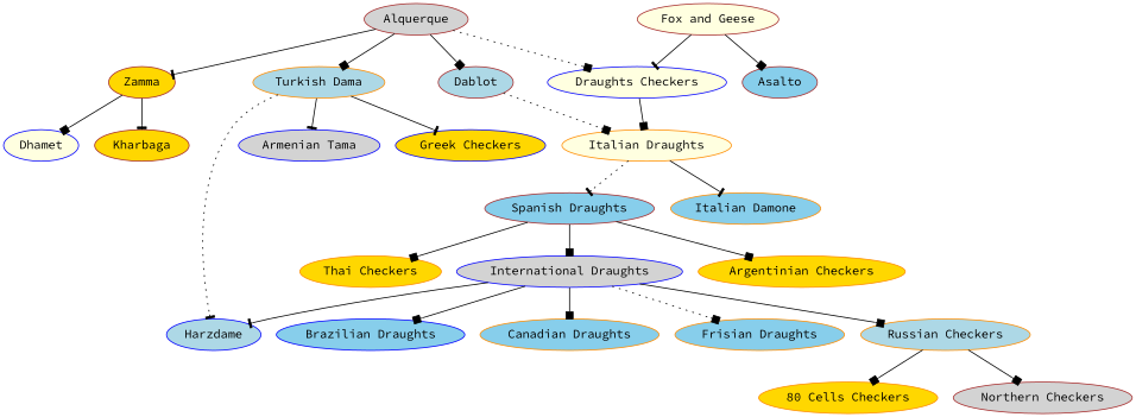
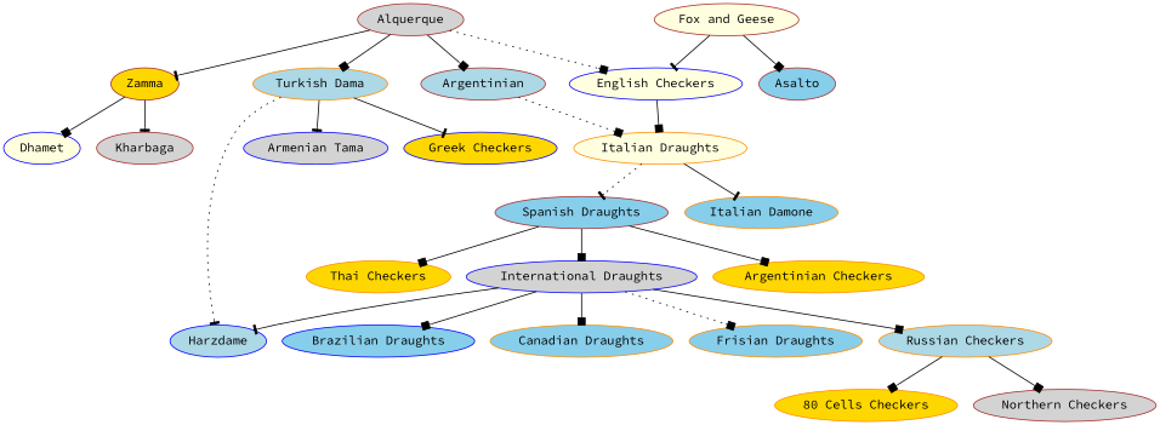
  digraph {
    fontname="Source Code Pro"
    node [color=darkorange fillcolor=skyblue fontname="Source Code Pro" style=filled]
    edge [arrowhead=box fontname="Source Code Pro"]
    Alquerque [color=brown fillcolor=lightgrey]
    Zamma [color=brown fillcolor=gold]
-   Dablot [color=brown fillcolor=lightblue]
+   Dablot [color=brown fillcolor=lightblue label=Argentinian]
    "Turkish Dama" [fillcolor=lightblue]
-   "English Checkers" [color=blue fillcolor=lightyellow label="Draughts Checkers"]
+   "English Checkers" [color=blue fillcolor=lightyellow]
    Dhamet [color=blue fillcolor=lightyellow]
-   Kharbaga [color=brown fillcolor=gold]
+   Kharbaga [color=brown fillcolor=lightgrey]
    "Italian Draughts" [fillcolor=lightyellow]
    "Armenian Tama" [color=blue fillcolor=lightgrey]
    "Greek Checkers" [color=blue fillcolor=gold]
    Harzdame [color=blue fillcolor=lightblue]
    "Italian Damone"
    "Spanish Draughts" [color=brown]
    "Fox and Geese" [color=brown fillcolor=lightyellow]
    Asalto [color=brown]
    "Argentinian Checkers" [fillcolor=gold]
    "Thai Checkers" [fillcolor=gold]
    "International Draughts" [color=blue fillcolor=lightgrey]
    "Russian Checkers" [fillcolor=lightblue]
    "Brazilian Draughts" [color=blue]
    "Canadian Draughts"
    "Frisian Draughts"
    "80 Cells Checkers" [fillcolor=gold]
    "Northern Checkers" [color=brown fillcolor=lightgrey]
    Alquerque -> Zamma [arrowhead=tee]
    Alquerque -> Dablot
    Alquerque -> "Turkish Dama"
    Alquerque -> "English Checkers" [style=dotted]
    Zamma -> Dhamet
    Zamma -> Kharbaga [arrowhead=tee]
    Dablot -> "Italian Draughts" [style=dotted]
    "Turkish Dama" -> "Armenian Tama" [arrowhead=tee]
    "Turkish Dama" -> "Greek Checkers" [arrowhead=tee]
    "Turkish Dama" -> Harzdame [arrowhead=tee style=dotted]
    "English Checkers" -> "Italian Draughts"
    "Italian Draughts" -> "Italian Damone" [arrowhead=tee]
    "Italian Draughts" -> "Spanish Draughts" [arrowhead=tee style=dotted]
    "Spanish Draughts" -> "Argentinian Checkers"
    "Spanish Draughts" -> "Thai Checkers"
    "Spanish Draughts" -> "International Draughts"
    "Fox and Geese" -> "English Checkers" [arrowhead=tee]
    "Fox and Geese" -> Asalto
    "International Draughts" -> Harzdame [arrowhead=tee]
    "International Draughts" -> "Russian Checkers"
    "International Draughts" -> "Brazilian Draughts"
    "International Draughts" -> "Canadian Draughts"
    "International Draughts" -> "Frisian Draughts" [style=dotted]
    "Russian Checkers" -> "80 Cells Checkers"
    "Russian Checkers" -> "Northern Checkers"
  }
